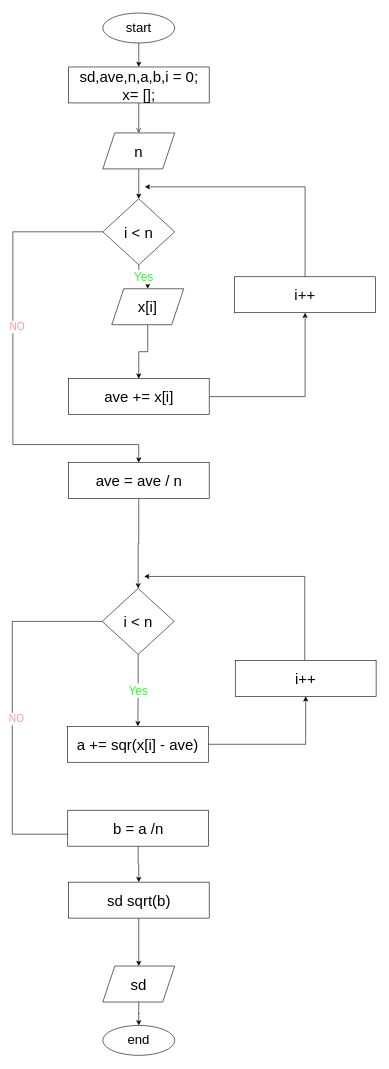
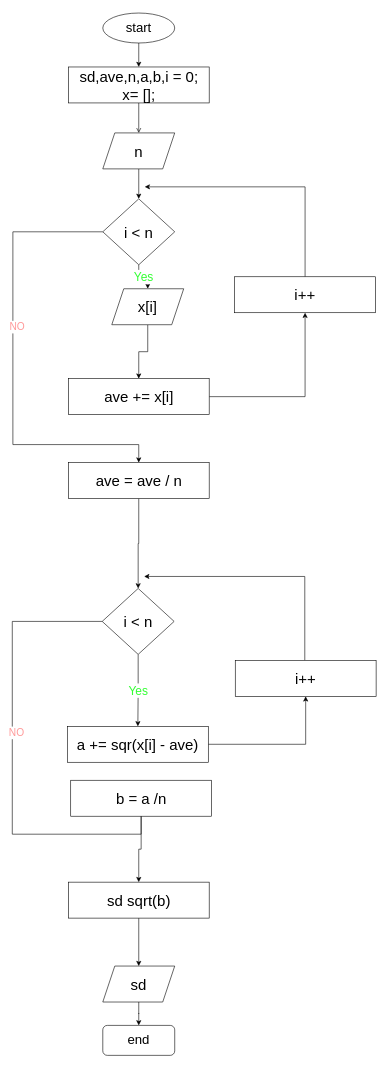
  <mxCell id="0" />
  <mxCell id="1" parent="0" />
  <mxCell id="2" value="" style="edgeStyle=orthogonalEdgeStyle;rounded=0;orthogonalLoop=1;jettySize=auto;html=1;" edge="1" parent="1" source="3" target="5"><mxGeometry relative="1" as="geometry" /></mxCell>
  <mxCell id="3" value="&lt;font style=&quot;font-size: 22px;&quot;&gt;start&lt;/font&gt;" style="ellipse;whiteSpace=wrap;html=1;" vertex="1" parent="1"><mxGeometry x="171" y="20" width="120" height="50" as="geometry" /></mxCell>
  <mxCell id="4" value="" style="edgeStyle=orthogonalEdgeStyle;rounded=0;orthogonalLoop=1;jettySize=auto;html=1;endArrow=open;" edge="1" parent="1" source="5" target="7"><mxGeometry relative="1" as="geometry" /></mxCell>
  <mxCell id="5" value="&lt;font style=&quot;font-size: 25px;&quot;&gt;sd,ave,n,a,b,i = 0;&lt;br&gt;x= [];&lt;/font&gt;" style="rounded=0;whiteSpace=wrap;html=1;" vertex="1" parent="1"><mxGeometry x="113.5" y="110" width="235" height="60" as="geometry" /></mxCell>
  <mxCell id="6" value="" style="edgeStyle=orthogonalEdgeStyle;rounded=0;orthogonalLoop=1;jettySize=auto;html=1;" edge="1" parent="1" source="7" target="11"><mxGeometry relative="1" as="geometry" /></mxCell>
  <mxCell id="7" value="&lt;font style=&quot;font-size: 25px;&quot;&gt;n&lt;/font&gt;" style="shape=parallelogram;perimeter=parallelogramPerimeter;whiteSpace=wrap;html=1;fixedSize=1;" vertex="1" parent="1"><mxGeometry x="171" y="220" width="120" height="60" as="geometry" /></mxCell>
  <mxCell id="8" value="&lt;font color=&quot;#33ff33&quot; style=&quot;font-size: 20px;&quot;&gt;Yes&lt;/font&gt;" style="edgeStyle=orthogonalEdgeStyle;rounded=0;orthogonalLoop=1;jettySize=auto;html=1;" edge="1" parent="1" source="11" target="13"><mxGeometry relative="1" as="geometry" /></mxCell>
  <mxCell id="9" style="edgeStyle=orthogonalEdgeStyle;rounded=0;orthogonalLoop=1;jettySize=auto;html=1;entryX=0.5;entryY=0;entryDx=0;entryDy=0;exitX=0;exitY=0.5;exitDx=0;exitDy=0;" edge="1" parent="1" source="11" target="19"><mxGeometry relative="1" as="geometry"><mxPoint x="21" y="357.94" as="sourcePoint" /><mxPoint x="66.82" y="722.07" as="targetPoint" /><Array as="points"><mxPoint x="21" y="385" /><mxPoint x="21" y="740" /></Array></mxGeometry></mxCell>
  <mxCell id="10" value="&lt;font color=&quot;#ff9999&quot; style=&quot;font-size: 17px;&quot;&gt;NO&lt;/font&gt;" style="edgeLabel;html=1;align=center;verticalAlign=middle;resizable=0;points=[];" vertex="1" connectable="0" parent="9"><mxGeometry x="-0.171" y="6" relative="1" as="geometry"><mxPoint y="-1" as="offset" /></mxGeometry></mxCell>
  <mxCell id="11" value="&lt;font style=&quot;font-size: 25px;&quot;&gt;i &amp;lt; n&lt;/font&gt;" style="rhombus;whiteSpace=wrap;html=1;" vertex="1" parent="1"><mxGeometry x="171" y="330" width="120" height="110" as="geometry" /></mxCell>
  <mxCell id="12" value="" style="edgeStyle=orthogonalEdgeStyle;rounded=0;orthogonalLoop=1;jettySize=auto;html=1;entryX=0.5;entryY=0;entryDx=0;entryDy=0;" edge="1" parent="1" source="13" target="15"><mxGeometry relative="1" as="geometry"><mxPoint x="231" y="610" as="targetPoint" /></mxGeometry></mxCell>
  <mxCell id="13" value="&lt;font style=&quot;font-size: 25px;&quot;&gt;x[i]&lt;/font&gt;" style="shape=parallelogram;perimeter=parallelogramPerimeter;whiteSpace=wrap;html=1;fixedSize=1;" vertex="1" parent="1"><mxGeometry x="186" y="480" width="120" height="60" as="geometry" /></mxCell>
  <mxCell id="14" value="" style="edgeStyle=orthogonalEdgeStyle;rounded=0;orthogonalLoop=1;jettySize=auto;html=1;entryX=0.5;entryY=1;entryDx=0;entryDy=0;" edge="1" parent="1" source="15" target="17"><mxGeometry relative="1" as="geometry" /></mxCell>
  <mxCell id="15" value="&lt;span style=&quot;font-size: 25px;&quot;&gt;ave += x[i]&lt;/span&gt;" style="rounded=0;whiteSpace=wrap;html=1;" vertex="1" parent="1"><mxGeometry x="113.5" y="630" width="235" height="60" as="geometry" /></mxCell>
  <mxCell id="16" style="edgeStyle=orthogonalEdgeStyle;rounded=0;orthogonalLoop=1;jettySize=auto;html=1;" edge="1" parent="1" source="17"><mxGeometry relative="1" as="geometry"><mxPoint x="241" y="310" as="targetPoint" /><Array as="points"><mxPoint x="509" y="310" /></Array></mxGeometry></mxCell>
  <mxCell id="17" value="&lt;span style=&quot;font-size: 25px;&quot;&gt;i++&lt;/span&gt;" style="rounded=0;whiteSpace=wrap;html=1;" vertex="1" parent="1"><mxGeometry x="391" y="460" width="235" height="60" as="geometry" /></mxCell>
  <mxCell id="18" style="edgeStyle=orthogonalEdgeStyle;rounded=0;orthogonalLoop=1;jettySize=auto;html=1;entryX=0.5;entryY=0;entryDx=0;entryDy=0;exitX=0.5;exitY=1;exitDx=0;exitDy=0;" edge="1" parent="1" source="19" target="23"><mxGeometry relative="1" as="geometry"><mxPoint x="198.571" y="840" as="sourcePoint" /></mxGeometry></mxCell>
  <mxCell id="19" value="&lt;span style=&quot;font-size: 25px;&quot;&gt;ave = ave / n&lt;/span&gt;" style="rounded=0;whiteSpace=wrap;html=1;" vertex="1" parent="1"><mxGeometry x="113.5" y="770" width="235" height="60" as="geometry" /></mxCell>
  <mxCell id="20" value="&lt;font color=&quot;#33ff33&quot; style=&quot;font-size: 20px;&quot;&gt;Yes&lt;/font&gt;" style="edgeStyle=orthogonalEdgeStyle;rounded=0;orthogonalLoop=1;jettySize=auto;html=1;entryX=0.5;entryY=0;entryDx=0;entryDy=0;" edge="1" source="23" target="25" parent="1"><mxGeometry relative="1" as="geometry"><mxPoint x="230" y="1160" as="targetPoint" /></mxGeometry></mxCell>
  <mxCell id="21" style="edgeStyle=orthogonalEdgeStyle;rounded=0;orthogonalLoop=1;jettySize=auto;html=1;entryX=0.5;entryY=0;entryDx=0;entryDy=0;exitX=0;exitY=0.5;exitDx=0;exitDy=0;" edge="1" source="23" target="29" parent="1"><mxGeometry relative="1" as="geometry"><mxPoint x="20" y="1007.94" as="sourcePoint" /><mxPoint x="65.82" y="1372.07" as="targetPoint" /><Array as="points"><mxPoint x="20" y="1035" /><mxPoint x="20" y="1390" /></Array></mxGeometry></mxCell>
  <mxCell id="22" value="&lt;font color=&quot;#ff9999&quot; style=&quot;font-size: 17px;&quot;&gt;NO&lt;/font&gt;" style="edgeLabel;html=1;align=center;verticalAlign=middle;resizable=0;points=[];" vertex="1" connectable="0" parent="21"><mxGeometry x="-0.171" y="6" relative="1" as="geometry"><mxPoint y="-1" as="offset" /></mxGeometry></mxCell>
  <mxCell id="23" value="&lt;font style=&quot;font-size: 25px;&quot;&gt;i &amp;lt; n&lt;/font&gt;" style="rhombus;whiteSpace=wrap;html=1;" vertex="1" parent="1"><mxGeometry x="170" y="980" width="120" height="110" as="geometry" /></mxCell>
  <mxCell id="24" value="" style="edgeStyle=orthogonalEdgeStyle;rounded=0;orthogonalLoop=1;jettySize=auto;html=1;entryX=0.5;entryY=1;entryDx=0;entryDy=0;" edge="1" source="25" target="27" parent="1"><mxGeometry relative="1" as="geometry" /></mxCell>
  <mxCell id="25" value="&lt;span style=&quot;font-size: 25px;&quot;&gt;a += sqr(x[i] - ave)&lt;/span&gt;" style="rounded=0;whiteSpace=wrap;html=1;" vertex="1" parent="1"><mxGeometry x="112" y="1210" width="235" height="60" as="geometry" /></mxCell>
  <mxCell id="26" style="edgeStyle=orthogonalEdgeStyle;rounded=0;orthogonalLoop=1;jettySize=auto;html=1;" edge="1" source="27" parent="1"><mxGeometry relative="1" as="geometry"><mxPoint x="240" y="960" as="targetPoint" /><Array as="points"><mxPoint x="508" y="960" /></Array></mxGeometry></mxCell>
  <mxCell id="27" value="&lt;span style=&quot;font-size: 25px;&quot;&gt;i++&lt;/span&gt;" style="rounded=0;whiteSpace=wrap;html=1;" vertex="1" parent="1"><mxGeometry x="392" y="1100" width="235" height="60" as="geometry" /></mxCell>
  <mxCell id="28" value="" style="edgeStyle=orthogonalEdgeStyle;rounded=0;orthogonalLoop=1;jettySize=auto;html=1;" edge="1" parent="1" source="29" target="31"><mxGeometry relative="1" as="geometry" /></mxCell>
- <mxCell id="29" value="&lt;span style=&quot;font-size: 25px;&quot;&gt;b = a /n&lt;/span&gt;" style="rounded=0;whiteSpace=wrap;html=1;" vertex="1" parent="1"><mxGeometry x="112.5" y="1350" width="235" height="60" as="geometry" /></mxCell>
+ <mxCell id="29" value="&lt;span style=&quot;font-size: 25px;&quot;&gt;b = a /n&lt;/span&gt;" style="rounded=0;whiteSpace=wrap;html=1;" vertex="1" parent="1"><mxGeometry x="117.5" y="1300" width="235" height="60" as="geometry" /></mxCell>
  <mxCell id="30" value="" style="edgeStyle=orthogonalEdgeStyle;rounded=0;orthogonalLoop=1;jettySize=auto;html=1;" edge="1" parent="1" source="31" target="33"><mxGeometry relative="1" as="geometry" /></mxCell>
  <mxCell id="31" value="&lt;span style=&quot;font-size: 25px;&quot;&gt;sd sqrt(b)&lt;/span&gt;" style="rounded=0;whiteSpace=wrap;html=1;" vertex="1" parent="1"><mxGeometry x="113.5" y="1470" width="235" height="60" as="geometry" /></mxCell>
  <mxCell id="32" value="" style="edgeStyle=orthogonalEdgeStyle;rounded=0;orthogonalLoop=1;jettySize=auto;html=1;" edge="1" parent="1" source="33" target="34"><mxGeometry relative="1" as="geometry" /></mxCell>
  <mxCell id="33" value="&lt;font style=&quot;font-size: 25px;&quot;&gt;sd&lt;/font&gt;" style="shape=parallelogram;perimeter=parallelogramPerimeter;whiteSpace=wrap;html=1;fixedSize=1;" vertex="1" parent="1"><mxGeometry x="171" y="1610" width="120" height="60" as="geometry" /></mxCell>
- <mxCell id="34" value="&lt;span style=&quot;font-size: 22px;&quot;&gt;end&lt;/span&gt;" style="ellipse;whiteSpace=wrap;html=1;" vertex="1" parent="1"><mxGeometry x="171" y="1709" width="120" height="50" as="geometry" /></mxCell>
+ <mxCell id="34" value="&lt;span style=&quot;font-size: 22px;&quot;&gt;end&lt;/span&gt;" style="whiteSpace=wrap;html=1;rounded=1;" vertex="1" parent="1"><mxGeometry x="171" y="1709" width="120" height="50" as="geometry" /></mxCell>
